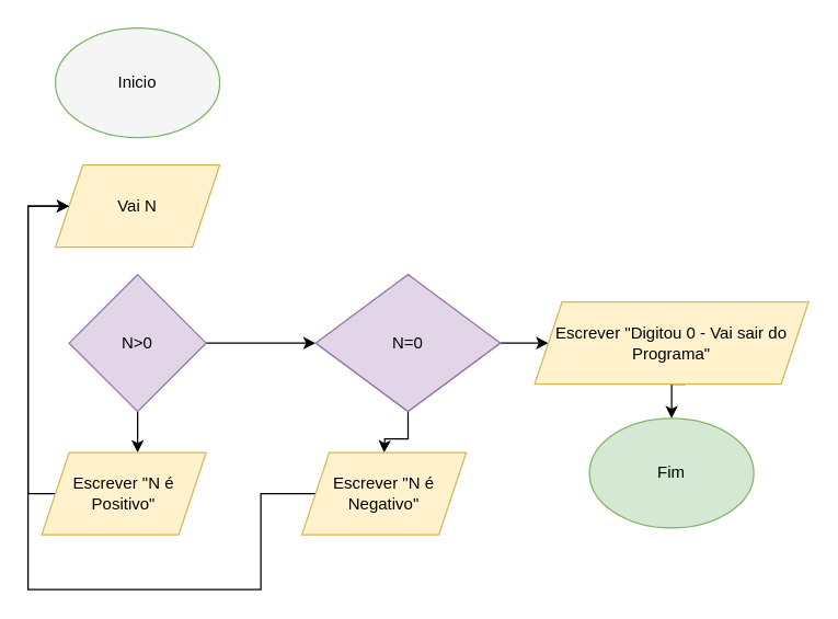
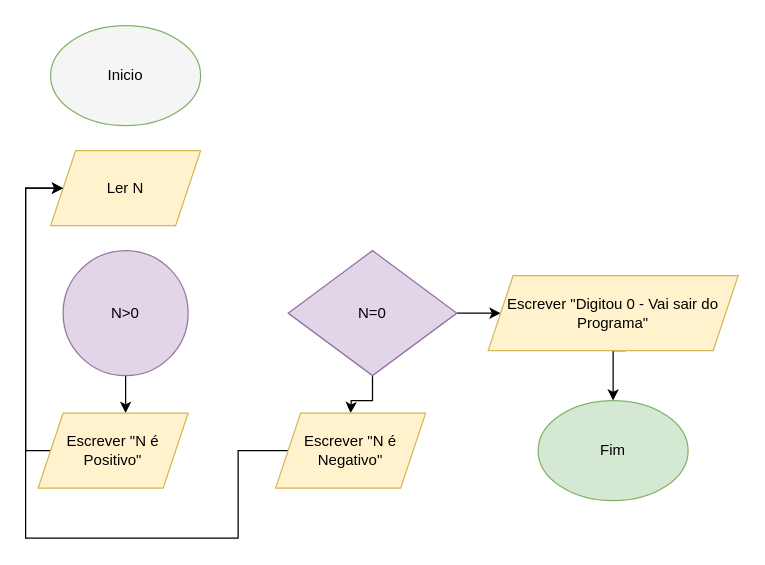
  <mxCell id="0" />
  <mxCell id="1" parent="0" />
  <mxCell id="2" value="Inicio" style="ellipse;whiteSpace=wrap;html=1;fillColor=#f5f5f5;strokeColor=#82b366;" parent="1" vertex="1"><mxGeometry x="40" y="20" width="120" height="80" as="geometry" /></mxCell>
- <mxCell id="3" value="Vai N" style="shape=parallelogram;perimeter=parallelogramPerimeter;whiteSpace=wrap;html=1;fixedSize=1;fillColor=#fff2cc;strokeColor=#d6b656;" vertex="1" parent="1"><mxGeometry x="40" y="120" width="120" height="60" as="geometry" /></mxCell>
+ <mxCell id="3" value="Ler N" style="shape=parallelogram;perimeter=parallelogramPerimeter;whiteSpace=wrap;html=1;fixedSize=1;fillColor=#fff2cc;strokeColor=#d6b656;" vertex="1" parent="1"><mxGeometry x="40" y="120" width="120" height="60" as="geometry" /></mxCell>
  <mxCell id="4" value="" style="edgeStyle=orthogonalEdgeStyle;rounded=0;orthogonalLoop=1;jettySize=auto;html=1;" edge="1" parent="1" source="6"><mxGeometry relative="1" as="geometry"><mxPoint x="100" y="330" as="targetPoint" /></mxGeometry></mxCell>
- <mxCell id="5" value="" style="edgeStyle=orthogonalEdgeStyle;rounded=0;orthogonalLoop=1;jettySize=auto;html=1;" edge="1" parent="1" source="6" target="10"><mxGeometry relative="1" as="geometry" /></mxCell>
- <mxCell id="6" value="N&amp;gt;0" style="rhombus;whiteSpace=wrap;html=1;fillColor=#e1d5e7;strokeColor=#9673a6;" vertex="1" parent="1"><mxGeometry x="50" y="200" width="100" height="100" as="geometry" /></mxCell>
+ <mxCell id="6" value="N&amp;gt;0" style="ellipse;whiteSpace=wrap;html=1;fillColor=#e1d5e7;strokeColor=#9673a6;" vertex="1" parent="1"><mxGeometry x="50" y="200" width="100" height="100" as="geometry" /></mxCell>
  <mxCell id="7" style="edgeStyle=orthogonalEdgeStyle;rounded=0;orthogonalLoop=1;jettySize=auto;html=1;exitX=0;exitY=0.5;exitDx=0;exitDy=0;entryX=0;entryY=0.5;entryDx=0;entryDy=0;" edge="1" parent="1" target="3"><mxGeometry relative="1" as="geometry"><mxPoint x="40" y="360" as="sourcePoint" /><Array as="points"><mxPoint x="20" y="360" /><mxPoint x="20" y="150" /></Array></mxGeometry></mxCell>
  <mxCell id="8" value="" style="edgeStyle=orthogonalEdgeStyle;rounded=0;orthogonalLoop=1;jettySize=auto;html=1;" edge="1" parent="1" source="10"><mxGeometry relative="1" as="geometry"><mxPoint x="280" y="330" as="targetPoint" /></mxGeometry></mxCell>
  <mxCell id="9" value="" style="edgeStyle=orthogonalEdgeStyle;rounded=0;orthogonalLoop=1;jettySize=auto;html=1;" edge="1" parent="1" source="10"><mxGeometry relative="1" as="geometry"><mxPoint x="400" y="250" as="targetPoint" /></mxGeometry></mxCell>
  <mxCell id="10" value="N=0" style="rhombus;whiteSpace=wrap;html=1;fillColor=#e1d5e7;strokeColor=#9673a6;" vertex="1" parent="1"><mxGeometry x="230" y="200" width="135" height="100" as="geometry" /></mxCell>
  <mxCell id="11" style="edgeStyle=orthogonalEdgeStyle;rounded=0;orthogonalLoop=1;jettySize=auto;html=1;exitX=0;exitY=0.5;exitDx=0;exitDy=0;" edge="1" parent="1" source="15"><mxGeometry relative="1" as="geometry"><mxPoint x="50" y="150" as="targetPoint" /><mxPoint x="220" y="360" as="sourcePoint" /><Array as="points"><mxPoint x="190" y="360" /><mxPoint x="190" y="430" /><mxPoint x="20" y="430" /><mxPoint x="20" y="150" /></Array></mxGeometry></mxCell>
  <mxCell id="12" value="" style="edgeStyle=orthogonalEdgeStyle;rounded=0;orthogonalLoop=1;jettySize=auto;html=1;" edge="1" parent="1" target="13"><mxGeometry relative="1" as="geometry"><mxPoint x="500" y="280" as="sourcePoint" /><Array as="points"><mxPoint x="490" y="280" /></Array></mxGeometry></mxCell>
- <mxCell id="13" value="Fim" style="ellipse;whiteSpace=wrap;html=1;fillColor=#d5e8d4;strokeColor=#82b366;" vertex="1" parent="1"><mxGeometry x="430" y="305" width="120" height="80" as="geometry" /></mxCell>
+ <mxCell id="13" value="Fim" style="ellipse;whiteSpace=wrap;html=1;fillColor=#d5e8d4;strokeColor=#82b366;" vertex="1" parent="1"><mxGeometry x="430" y="320" width="120" height="80" as="geometry" /></mxCell>
  <mxCell id="14" value="Escrever &quot;N é Positivo&quot;" style="shape=parallelogram;perimeter=parallelogramPerimeter;whiteSpace=wrap;html=1;fixedSize=1;fillColor=#fff2cc;strokeColor=#d6b656;" vertex="1" parent="1"><mxGeometry x="30" y="330" width="120" height="60" as="geometry" /></mxCell>
  <mxCell id="15" value="Escrever &quot;N é Negativo&quot;" style="shape=parallelogram;perimeter=parallelogramPerimeter;whiteSpace=wrap;html=1;fixedSize=1;fillColor=#fff2cc;strokeColor=#d6b656;" vertex="1" parent="1"><mxGeometry x="220" y="330" width="120" height="60" as="geometry" /></mxCell>
  <mxCell id="16" value="Escrever &quot;Digitou 0 - Vai sair do Programa&quot;" style="shape=parallelogram;perimeter=parallelogramPerimeter;whiteSpace=wrap;html=1;fixedSize=1;fillColor=#fff2cc;strokeColor=#d6b656;" vertex="1" parent="1"><mxGeometry x="390" y="220" width="200" height="60" as="geometry" /></mxCell>
